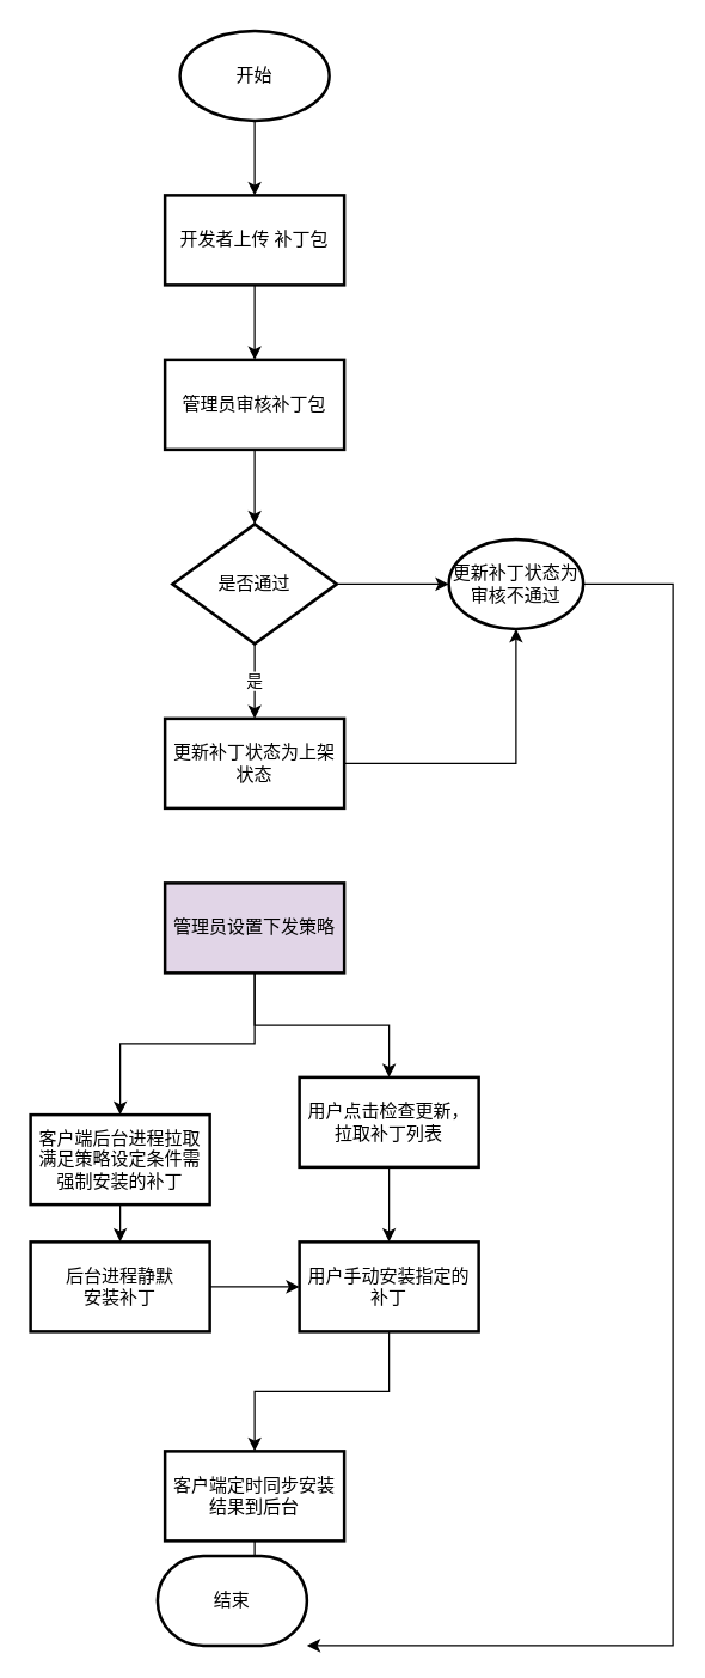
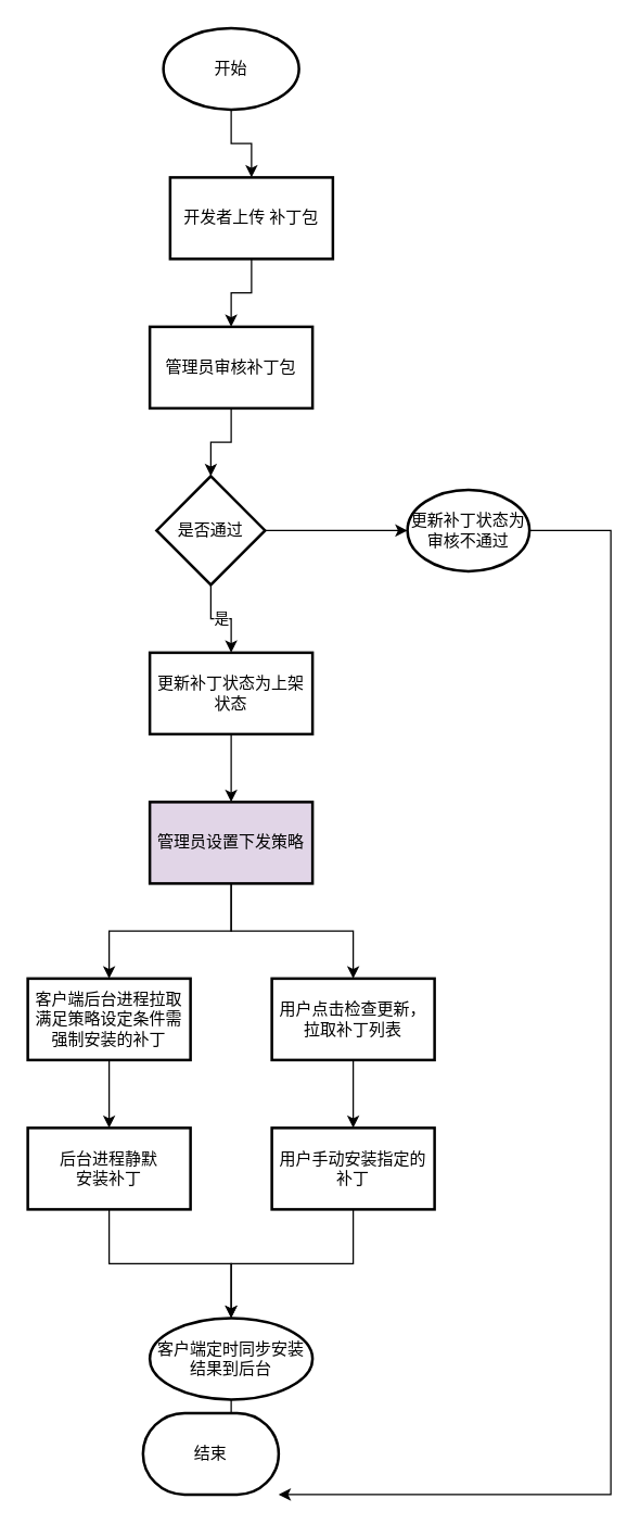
  <mxCell id="0" />
  <mxCell id="1" parent="0" />
  <mxCell id="2" value="" style="edgeStyle=orthogonalEdgeStyle;rounded=0;orthogonalLoop=1;jettySize=auto;html=1;" edge="1" parent="1" source="3" target="5"><mxGeometry relative="1" as="geometry" /></mxCell>
  <mxCell id="3" value="开始" style="strokeWidth=2;html=1;shape=mxgraph.flowchart.start_1;whiteSpace=wrap;" vertex="1" parent="1"><mxGeometry x="120" y="20" width="100" height="60" as="geometry" /></mxCell>
  <mxCell id="4" value="" style="edgeStyle=orthogonalEdgeStyle;rounded=0;orthogonalLoop=1;jettySize=auto;html=1;" edge="1" parent="1" source="5" target="7"><mxGeometry relative="1" as="geometry" /></mxCell>
- <mxCell id="5" value="开发者上传 补丁包" style="whiteSpace=wrap;html=1;strokeWidth=2;" vertex="1" parent="1"><mxGeometry x="110" y="130" width="120" height="60" as="geometry" /></mxCell>
+ <mxCell id="5" value="开发者上传 补丁包" style="whiteSpace=wrap;html=1;strokeWidth=2;" vertex="1" parent="1"><mxGeometry x="125" y="130" width="120" height="60" as="geometry" /></mxCell>
  <mxCell id="6" value="" style="edgeStyle=orthogonalEdgeStyle;rounded=0;orthogonalLoop=1;jettySize=auto;html=1;" edge="1" parent="1" source="7" target="10"><mxGeometry relative="1" as="geometry" /></mxCell>
  <mxCell id="7" value="管理员审核补丁包" style="whiteSpace=wrap;html=1;strokeWidth=2;" vertex="1" parent="1"><mxGeometry x="110" y="240" width="120" height="60" as="geometry" /></mxCell>
  <mxCell id="8" value="是" style="edgeStyle=orthogonalEdgeStyle;rounded=0;orthogonalLoop=1;jettySize=auto;html=1;" edge="1" parent="1" source="10" target="12"><mxGeometry relative="1" as="geometry" /></mxCell>
  <mxCell id="9" value="" style="edgeStyle=orthogonalEdgeStyle;rounded=0;orthogonalLoop=1;jettySize=auto;html=1;" edge="1" parent="1" source="10" target="14"><mxGeometry relative="1" as="geometry" /></mxCell>
- <mxCell id="10" value="是否通过" style="rhombus;whiteSpace=wrap;html=1;strokeWidth=2;" vertex="1" parent="1"><mxGeometry x="115" y="350" width="110" height="80" as="geometry" /></mxCell>
- <mxCell id="11" value="" style="edgeStyle=orthogonalEdgeStyle;rounded=0;orthogonalLoop=1;jettySize=auto;html=1;" edge="1" parent="1" source="12" target="14"><mxGeometry relative="1" as="geometry" /></mxCell>
+ <mxCell id="10" value="是否通过" style="rhombus;whiteSpace=wrap;html=1;strokeWidth=2;" vertex="1" parent="1"><mxGeometry x="115" y="350" width="80" height="80" as="geometry" /></mxCell>
+ <mxCell id="11" value="" style="edgeStyle=orthogonalEdgeStyle;rounded=0;orthogonalLoop=1;jettySize=auto;html=1;" edge="1" parent="1" source="12" target="17"><mxGeometry relative="1" as="geometry" /></mxCell>
  <mxCell id="12" value="更新补丁状态为上架状态" style="whiteSpace=wrap;html=1;strokeWidth=2;" vertex="1" parent="1"><mxGeometry x="110" y="480" width="120" height="60" as="geometry" /></mxCell>
  <mxCell id="13" style="edgeStyle=orthogonalEdgeStyle;rounded=0;orthogonalLoop=1;jettySize=auto;html=1;" edge="1" parent="1" source="14" target="28"><mxGeometry relative="1" as="geometry"><Array as="points"><mxPoint x="450" y="390" /><mxPoint x="450" y="1100" /></Array></mxGeometry></mxCell>
  <mxCell id="14" value="更新补丁状态为审核不通过" style="ellipse;whiteSpace=wrap;html=1;strokeWidth=2;" vertex="1" parent="1"><mxGeometry x="300" y="360" width="90" height="60" as="geometry" /></mxCell>
  <mxCell id="15" value="" style="edgeStyle=orthogonalEdgeStyle;rounded=0;orthogonalLoop=1;jettySize=auto;html=1;" edge="1" parent="1" source="17" target="19"><mxGeometry relative="1" as="geometry" /></mxCell>
  <mxCell id="16" style="edgeStyle=orthogonalEdgeStyle;rounded=0;orthogonalLoop=1;jettySize=auto;html=1;entryX=0.5;entryY=0;entryDx=0;entryDy=0;" edge="1" parent="1" source="17" target="23"><mxGeometry relative="1" as="geometry" /></mxCell>
  <mxCell id="17" value="管理员设置下发策略" style="whiteSpace=wrap;html=1;strokeWidth=2;fillColor=#e1d5e7;" vertex="1" parent="1"><mxGeometry x="110" y="590" width="120" height="60" as="geometry" /></mxCell>
  <mxCell id="18" style="edgeStyle=orthogonalEdgeStyle;rounded=0;orthogonalLoop=1;jettySize=auto;html=1;entryX=0.5;entryY=0;entryDx=0;entryDy=0;" edge="1" parent="1" source="19" target="21"><mxGeometry relative="1" as="geometry" /></mxCell>
- <mxCell id="19" value="客户端后台进程拉取满足策略设定条件需强制安装的补丁" style="whiteSpace=wrap;html=1;strokeWidth=2;" vertex="1" parent="1"><mxGeometry x="20" y="745" width="120" height="60" as="geometry" /></mxCell>
- <mxCell id="20" style="edgeStyle=orthogonalEdgeStyle;rounded=0;orthogonalLoop=1;jettySize=auto;html=1;" edge="1" parent="1" source="21" target="25"><mxGeometry relative="1" as="geometry"><mxPoint x="70" y="980" as="targetPoint" /></mxGeometry></mxCell>
+ <mxCell id="19" value="客户端后台进程拉取满足策略设定条件需强制安装的补丁" style="whiteSpace=wrap;html=1;strokeWidth=2;" vertex="1" parent="1"><mxGeometry x="20" y="720" width="120" height="60" as="geometry" /></mxCell>
+ <mxCell id="20" style="edgeStyle=orthogonalEdgeStyle;rounded=0;orthogonalLoop=1;jettySize=auto;html=1;entryX=0.5;entryY=0;entryDx=0;entryDy=0;" edge="1" parent="1" source="21" target="27"><mxGeometry relative="1" as="geometry"><mxPoint x="70" y="980" as="targetPoint" /></mxGeometry></mxCell>
  <mxCell id="21" value="后台进程静默&lt;br&gt;安装补丁" style="whiteSpace=wrap;html=1;strokeWidth=2;" vertex="1" parent="1"><mxGeometry x="20" y="830" width="120" height="60" as="geometry" /></mxCell>
  <mxCell id="22" value="" style="edgeStyle=orthogonalEdgeStyle;rounded=0;orthogonalLoop=1;jettySize=auto;html=1;" edge="1" parent="1" source="23" target="25"><mxGeometry relative="1" as="geometry" /></mxCell>
  <mxCell id="23" value="用户点击检查更新，拉取补丁列表" style="whiteSpace=wrap;html=1;strokeWidth=2;" vertex="1" parent="1"><mxGeometry x="200" y="720" width="120" height="60" as="geometry" /></mxCell>
  <mxCell id="24" value="" style="edgeStyle=orthogonalEdgeStyle;rounded=0;orthogonalLoop=1;jettySize=auto;html=1;" edge="1" parent="1" source="25" target="27"><mxGeometry relative="1" as="geometry" /></mxCell>
  <mxCell id="25" value="用户手动安装指定的补丁" style="whiteSpace=wrap;html=1;strokeWidth=2;" vertex="1" parent="1"><mxGeometry x="200" y="830" width="120" height="60" as="geometry" /></mxCell>
  <mxCell id="26" style="edgeStyle=orthogonalEdgeStyle;rounded=0;orthogonalLoop=1;jettySize=auto;html=1;entryX=0.5;entryY=0;entryDx=0;entryDy=0;entryPerimeter=0;" edge="1" parent="1" source="27" target="28"><mxGeometry relative="1" as="geometry" /></mxCell>
- <mxCell id="27" value="客户端定时同步安装结果到后台" style="whiteSpace=wrap;html=1;strokeWidth=2;" vertex="1" parent="1"><mxGeometry x="110" y="970" width="120" height="60" as="geometry" /></mxCell>
+ <mxCell id="27" value="客户端定时同步安装结果到后台" style="ellipse;whiteSpace=wrap;html=1;strokeWidth=2;" vertex="1" parent="1"><mxGeometry x="110" y="970" width="120" height="60" as="geometry" /></mxCell>
  <mxCell id="28" value="结束" style="strokeWidth=2;html=1;shape=mxgraph.flowchart.terminator;whiteSpace=wrap;" vertex="1" parent="1"><mxGeometry x="105" y="1040" width="100" height="60" as="geometry" /></mxCell>
